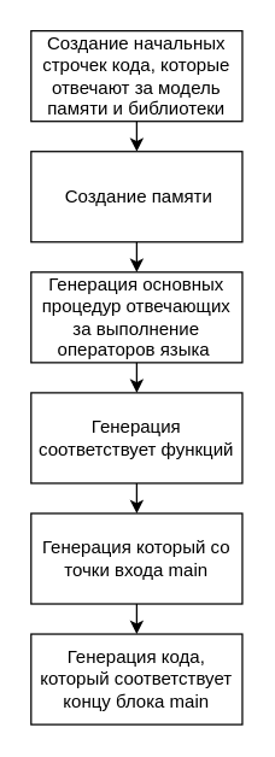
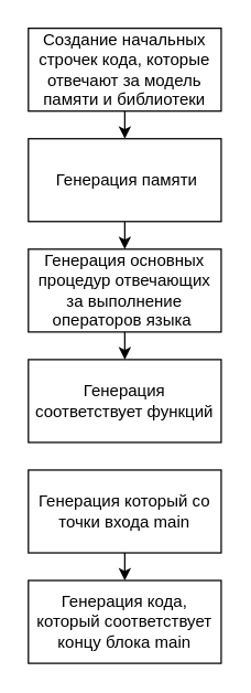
  <mxCell id="0" />
  <mxCell id="1" parent="0" />
  <mxCell id="2" style="edgeStyle=orthogonalEdgeStyle;rounded=0;orthogonalLoop=1;jettySize=auto;html=1;exitX=0.5;exitY=1;exitDx=0;exitDy=0;entryX=0.5;entryY=0;entryDx=0;entryDy=0;" edge="1" parent="1" source="3" target="5"><mxGeometry relative="1" as="geometry" /></mxCell>
  <mxCell id="3" value="Создание начальных строчек кода, которые отвечают за модель памяти и библиотеки" style="rounded=0;whiteSpace=wrap;html=1;" parent="1" vertex="1"><mxGeometry x="20" y="20" width="140" height="60" as="geometry" /></mxCell>
  <mxCell id="4" style="edgeStyle=orthogonalEdgeStyle;rounded=0;orthogonalLoop=1;jettySize=auto;html=1;exitX=0.5;exitY=1;exitDx=0;exitDy=0;entryX=0.5;entryY=0;entryDx=0;entryDy=0;" edge="1" parent="1" source="5" target="7"><mxGeometry relative="1" as="geometry" /></mxCell>
- <mxCell id="5" value="&amp;nbsp;Создание памяти" style="rounded=0;whiteSpace=wrap;html=1;" parent="1" vertex="1"><mxGeometry x="20" y="100" width="140" height="60" as="geometry" /></mxCell>
+ <mxCell id="5" value="&amp;nbsp;Генерация памяти" style="rounded=0;whiteSpace=wrap;html=1;" parent="1" vertex="1"><mxGeometry x="20" y="100" width="140" height="60" as="geometry" /></mxCell>
  <mxCell id="6" style="edgeStyle=orthogonalEdgeStyle;rounded=0;orthogonalLoop=1;jettySize=auto;html=1;exitX=0.5;exitY=1;exitDx=0;exitDy=0;entryX=0.5;entryY=0;entryDx=0;entryDy=0;" edge="1" parent="1" source="7" target="9"><mxGeometry relative="1" as="geometry" /></mxCell>
  <mxCell id="7" value="Генерация основных процедур отвечающих за выполнение операторов языка&amp;nbsp;" style="rounded=0;whiteSpace=wrap;html=1;" parent="1" vertex="1"><mxGeometry x="20" y="180" width="140" height="60" as="geometry" /></mxCell>
- <mxCell id="8" style="edgeStyle=orthogonalEdgeStyle;rounded=0;orthogonalLoop=1;jettySize=auto;html=1;exitX=0.5;exitY=1;exitDx=0;exitDy=0;entryX=0.5;entryY=0;entryDx=0;entryDy=0;" edge="1" parent="1" source="9" target="11"><mxGeometry relative="1" as="geometry" /></mxCell>
  <mxCell id="9" value="Генерация соответствует функций" style="rounded=0;whiteSpace=wrap;html=1;" parent="1" vertex="1"><mxGeometry x="20" y="260" width="140" height="60" as="geometry" /></mxCell>
  <mxCell id="10" style="edgeStyle=orthogonalEdgeStyle;rounded=0;orthogonalLoop=1;jettySize=auto;html=1;exitX=0.5;exitY=1;exitDx=0;exitDy=0;entryX=0.5;entryY=0;entryDx=0;entryDy=0;" edge="1" parent="1" source="11" target="12"><mxGeometry relative="1" as="geometry" /></mxCell>
  <mxCell id="11" value="Генерация который со точки входа main" style="rounded=0;whiteSpace=wrap;html=1;" parent="1" vertex="1"><mxGeometry x="20" y="340" width="140" height="60" as="geometry" /></mxCell>
  <mxCell id="12" value="Генерация кода, который соответствует концу блока main" style="rounded=0;whiteSpace=wrap;html=1;" parent="1" vertex="1"><mxGeometry x="20" y="420" width="140" height="60" as="geometry" /></mxCell>
